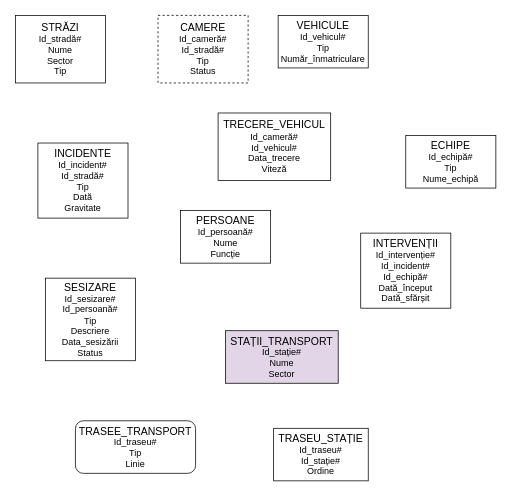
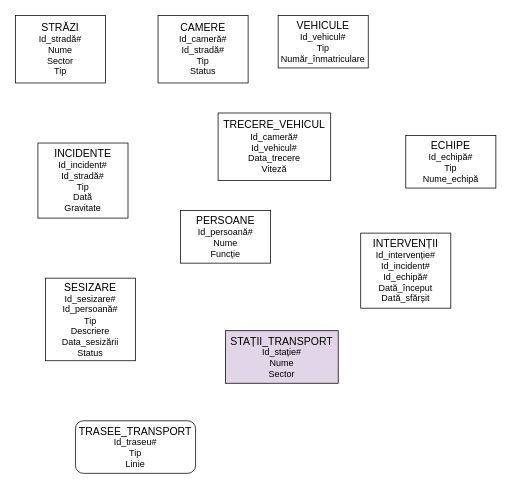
  <mxCell id="0" />
  <mxCell id="1" parent="0" />
  <mxCell id="2" value="&lt;font style=&quot;font-size: 14px;&quot;&gt;STRĂZI&lt;/font&gt;&lt;div&gt;Id_stradă#&lt;/div&gt;&lt;div&gt;Nume&lt;/div&gt;&lt;div&gt;Sector&lt;/div&gt;&lt;div&gt;Tip&lt;/div&gt;" style="rounded=0;whiteSpace=wrap;html=1;" parent="1" vertex="1"><mxGeometry x="20" y="20" width="120" height="90" as="geometry" /></mxCell>
- <mxCell id="3" value="&lt;font style=&quot;font-size: 14px;&quot;&gt;CAMERE&lt;/font&gt;&lt;div&gt;&lt;font style=&quot;font-size: 12px;&quot;&gt;Id_cameră#&lt;/font&gt;&lt;/div&gt;&lt;div&gt;&lt;font style=&quot;font-size: 12px;&quot;&gt;Id_stradă#&lt;/font&gt;&lt;/div&gt;&lt;div&gt;Tip&lt;/div&gt;&lt;div&gt;Status&lt;/div&gt;" style="whiteSpace=wrap;html=1;dashed=1;" parent="1" vertex="1"><mxGeometry x="210" y="20" width="120" height="90" as="geometry" /></mxCell>
+ <mxCell id="3" value="&lt;font style=&quot;font-size: 14px;&quot;&gt;CAMERE&lt;/font&gt;&lt;div&gt;&lt;font style=&quot;font-size: 12px;&quot;&gt;Id_cameră#&lt;/font&gt;&lt;/div&gt;&lt;div&gt;&lt;font style=&quot;font-size: 12px;&quot;&gt;Id_stradă#&lt;/font&gt;&lt;/div&gt;&lt;div&gt;Tip&lt;/div&gt;&lt;div&gt;Status&lt;/div&gt;" style="whiteSpace=wrap;html=1;" parent="1" vertex="1"><mxGeometry x="210" y="20" width="120" height="90" as="geometry" /></mxCell>
  <mxCell id="4" value="&lt;font style=&quot;font-size: 14px;&quot;&gt;VEHICULE&lt;/font&gt;&lt;div&gt;Id_vehicul#&lt;/div&gt;&lt;div&gt;Tip&lt;/div&gt;&lt;div&gt;Număr_înmatriculare&lt;/div&gt;" style="whiteSpace=wrap;html=1;" parent="1" vertex="1"><mxGeometry x="370" y="20" width="120" height="70" as="geometry" /></mxCell>
  <mxCell id="5" value="&lt;font style=&quot;font-size: 14px;&quot;&gt;TRECERE_VEHICUL&lt;/font&gt;&lt;div&gt;Id_cameră#&lt;/div&gt;&lt;div&gt;Id_vehicul#&lt;/div&gt;&lt;div&gt;Data_trecere&lt;/div&gt;&lt;div&gt;Viteză&lt;/div&gt;" style="whiteSpace=wrap;html=1;" parent="1" vertex="1"><mxGeometry x="290" y="150" width="150" height="90" as="geometry" /></mxCell>
  <mxCell id="6" value="&lt;font style=&quot;font-size: 14px;&quot;&gt;INCIDENTE&lt;/font&gt;&lt;div&gt;Id_incident#&lt;/div&gt;&lt;div&gt;Id_stradă#&lt;/div&gt;&lt;div&gt;Tip&lt;/div&gt;&lt;div&gt;Dată&lt;/div&gt;&lt;div&gt;Gravitate&lt;/div&gt;" style="rounded=0;whiteSpace=wrap;html=1;" parent="1" vertex="1"><mxGeometry x="50" y="190" width="120" height="100" as="geometry" /></mxCell>
  <mxCell id="7" value="&lt;font style=&quot;font-size: 14px;&quot;&gt;ECHIPE&lt;/font&gt;&lt;div&gt;Id_echipă#&lt;/div&gt;&lt;div&gt;Tip&lt;/div&gt;&lt;div&gt;Nume_echipă&lt;/div&gt;" style="whiteSpace=wrap;html=1;" parent="1" vertex="1"><mxGeometry x="540" y="180" width="120" height="70" as="geometry" /></mxCell>
  <mxCell id="8" value="&lt;font style=&quot;font-size: 14px;&quot;&gt;PERSOANE&lt;/font&gt;&lt;div&gt;Id_persoană#&lt;/div&gt;&lt;div&gt;Nume&lt;/div&gt;&lt;div&gt;Funcție&lt;/div&gt;" style="whiteSpace=wrap;html=1;" parent="1" vertex="1"><mxGeometry x="240" y="280" width="120" height="70" as="geometry" /></mxCell>
  <mxCell id="9" value="&lt;font style=&quot;font-size: 14px;&quot;&gt;INTERVENȚII&lt;/font&gt;&lt;div&gt;Id_intervenție#&lt;/div&gt;&lt;div&gt;Id_incident#&lt;/div&gt;&lt;div&gt;Id_echipă#&lt;/div&gt;&lt;div&gt;Dată_început&lt;/div&gt;&lt;div&gt;Dată_sfărșit&lt;/div&gt;" style="rounded=0;whiteSpace=wrap;html=1;" parent="1" vertex="1"><mxGeometry x="480" y="310" width="120" height="100" as="geometry" /></mxCell>
  <mxCell id="10" value="&lt;div&gt;&lt;span style=&quot;font-size: 14px;&quot;&gt;SESIZARE&lt;/span&gt;&lt;/div&gt;&lt;div&gt;Id_sesizare#&lt;/div&gt;&lt;div&gt;Id_persoană#&lt;/div&gt;&lt;div&gt;Tip&lt;/div&gt;&lt;div&gt;Descriere&lt;/div&gt;&lt;div&gt;Data_sesizării&lt;/div&gt;&lt;div&gt;Status&lt;/div&gt;" style="rounded=0;whiteSpace=wrap;html=1;" parent="1" vertex="1"><mxGeometry x="60" y="370" width="120" height="110" as="geometry" /></mxCell>
  <mxCell id="11" value="&lt;font style=&quot;font-size: 14px;&quot;&gt;STAȚII_TRANSPORT&lt;/font&gt;&lt;div&gt;Id_stație#&lt;/div&gt;&lt;div&gt;Nume&lt;/div&gt;&lt;div&gt;Sector&lt;/div&gt;" style="rounded=0;whiteSpace=wrap;html=1;fillColor=#e1d5e7;" parent="1" vertex="1"><mxGeometry x="300" y="440" width="150" height="70" as="geometry" /></mxCell>
  <mxCell id="12" value="&lt;font style=&quot;font-size: 14px;&quot;&gt;TRASEE_TRANSPORT&lt;/font&gt;&lt;div&gt;Id_traseu#&lt;/div&gt;&lt;div&gt;Tip&lt;/div&gt;&lt;div&gt;Linie&lt;/div&gt;" style="whiteSpace=wrap;html=1;rounded=1;" parent="1" vertex="1"><mxGeometry x="100" y="560" width="160" height="70" as="geometry" /></mxCell>
- <mxCell id="13" value="&lt;font style=&quot;font-size: 14px;&quot;&gt;TRASEU_STAȚIE&lt;/font&gt;&lt;div&gt;Id_traseu#&lt;/div&gt;&lt;div&gt;Id_stație#&lt;/div&gt;&lt;div&gt;Ordine&lt;/div&gt;" style="rounded=0;whiteSpace=wrap;html=1;" parent="1" vertex="1"><mxGeometry x="364" y="570" width="126" height="70" as="geometry" /></mxCell>
